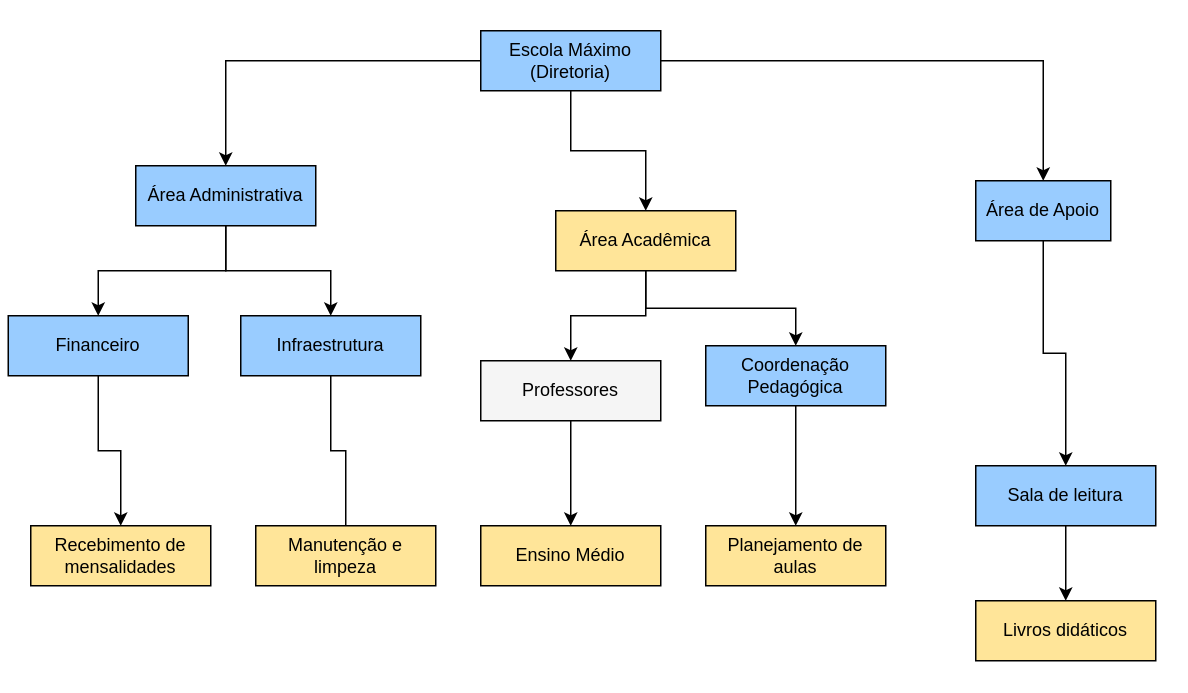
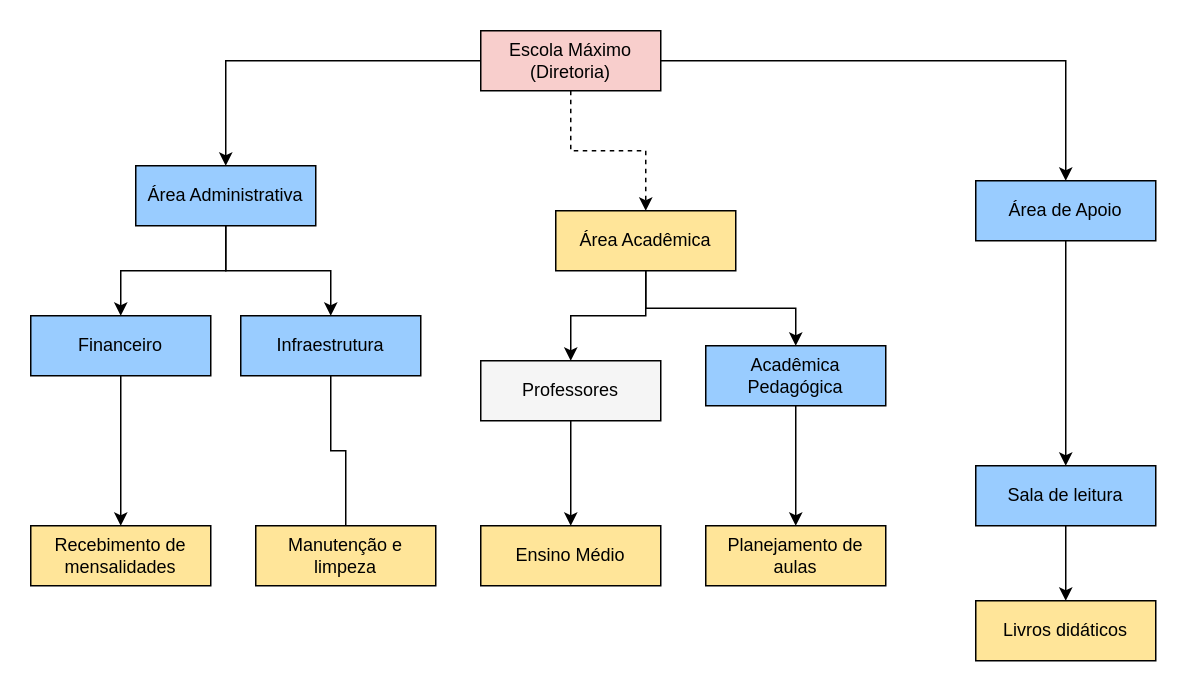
  <mxCell id="0" />
  <mxCell id="1" parent="0" />
  <mxCell id="2" style="edgeStyle=orthogonalEdgeStyle;rounded=0;orthogonalLoop=1;jettySize=auto;html=1;entryX=0.5;entryY=0;entryDx=0;entryDy=0;" edge="1" parent="1" source="5" target="13"><mxGeometry relative="1" as="geometry" /></mxCell>
- <mxCell id="3" style="edgeStyle=orthogonalEdgeStyle;rounded=0;orthogonalLoop=1;jettySize=auto;html=1;entryX=0.5;entryY=0;entryDx=0;entryDy=0;" edge="1" parent="1" source="5" target="11"><mxGeometry relative="1" as="geometry" /></mxCell>
+ <mxCell id="3" style="edgeStyle=orthogonalEdgeStyle;rounded=0;orthogonalLoop=1;jettySize=auto;html=1;entryX=0.5;entryY=0;entryDx=0;entryDy=0;dashed=1;" edge="1" parent="1" source="5" target="11"><mxGeometry relative="1" as="geometry" /></mxCell>
  <mxCell id="4" style="edgeStyle=orthogonalEdgeStyle;rounded=0;orthogonalLoop=1;jettySize=auto;html=1;entryX=0.5;entryY=0;entryDx=0;entryDy=0;" edge="1" parent="1" source="5" target="8"><mxGeometry relative="1" as="geometry" /></mxCell>
- <mxCell id="5" value="Escola Máximo (Diretoria)" style="rounded=0;whiteSpace=wrap;html=1;fillColor=#99CCFF;" vertex="1" parent="1"><mxGeometry x="320" y="20" width="120" height="40" as="geometry" /></mxCell>
+ <mxCell id="5" value="Escola Máximo (Diretoria)" style="rounded=0;whiteSpace=wrap;html=1;fillColor=#f8cecc;" vertex="1" parent="1"><mxGeometry x="320" y="20" width="120" height="40" as="geometry" /></mxCell>
  <mxCell id="6" style="edgeStyle=orthogonalEdgeStyle;rounded=0;orthogonalLoop=1;jettySize=auto;html=1;entryX=0.5;entryY=0;entryDx=0;entryDy=0;" edge="1" parent="1" source="8" target="17"><mxGeometry relative="1" as="geometry" /></mxCell>
  <mxCell id="7" style="edgeStyle=orthogonalEdgeStyle;rounded=0;orthogonalLoop=1;jettySize=auto;html=1;entryX=0.5;entryY=0;entryDx=0;entryDy=0;" edge="1" parent="1" source="8" target="15"><mxGeometry relative="1" as="geometry" /></mxCell>
  <mxCell id="8" value="Área Administrativa" style="rounded=0;whiteSpace=wrap;html=1;fillColor=#99CCFF;" vertex="1" parent="1"><mxGeometry x="90" y="110" width="120" height="40" as="geometry" /></mxCell>
  <mxCell id="9" style="edgeStyle=orthogonalEdgeStyle;rounded=0;orthogonalLoop=1;jettySize=auto;html=1;entryX=0.5;entryY=0;entryDx=0;entryDy=0;" edge="1" parent="1" source="11" target="21"><mxGeometry relative="1" as="geometry" /></mxCell>
  <mxCell id="10" style="edgeStyle=orthogonalEdgeStyle;rounded=0;orthogonalLoop=1;jettySize=auto;html=1;entryX=0.5;entryY=0;entryDx=0;entryDy=0;" edge="1" parent="1" source="11" target="23"><mxGeometry relative="1" as="geometry" /></mxCell>
  <mxCell id="11" value="Área Acadêmica" style="rounded=0;whiteSpace=wrap;html=1;fillColor=#ffe599;" vertex="1" parent="1"><mxGeometry x="370" y="140" width="120" height="40" as="geometry" /></mxCell>
  <mxCell id="12" style="edgeStyle=orthogonalEdgeStyle;rounded=0;orthogonalLoop=1;jettySize=auto;html=1;entryX=0.5;entryY=0;entryDx=0;entryDy=0;" edge="1" parent="1" source="13" target="25"><mxGeometry relative="1" as="geometry" /></mxCell>
- <mxCell id="13" value="Área de Apoio" style="rounded=0;whiteSpace=wrap;html=1;fillColor=#99CCFF;" vertex="1" parent="1"><mxGeometry x="650" y="120" width="90" height="40" as="geometry" /></mxCell>
+ <mxCell id="13" value="Área de Apoio" style="rounded=0;whiteSpace=wrap;html=1;fillColor=#99CCFF;" vertex="1" parent="1"><mxGeometry x="650" y="120" width="120" height="40" as="geometry" /></mxCell>
  <mxCell id="14" style="edgeStyle=orthogonalEdgeStyle;rounded=0;orthogonalLoop=1;jettySize=auto;html=1;entryX=0.5;entryY=0;entryDx=0;entryDy=0;" edge="1" parent="1" source="15" target="18"><mxGeometry relative="1" as="geometry" /></mxCell>
- <mxCell id="15" value="Financeiro" style="rounded=0;whiteSpace=wrap;html=1;fillColor=#99CCFF;" vertex="1" parent="1"><mxGeometry x="5" y="210" width="120" height="40" as="geometry" /></mxCell>
+ <mxCell id="15" value="Financeiro" style="rounded=0;whiteSpace=wrap;html=1;fillColor=#99CCFF;" vertex="1" parent="1"><mxGeometry x="20" y="210" width="120" height="40" as="geometry" /></mxCell>
  <mxCell id="16" style="edgeStyle=orthogonalEdgeStyle;rounded=0;orthogonalLoop=1;jettySize=auto;html=1;entryX=0.5;entryY=0;entryDx=0;entryDy=0;endArrow=none;" edge="1" parent="1" source="17" target="19"><mxGeometry relative="1" as="geometry" /></mxCell>
  <mxCell id="17" value="Infraestrutura" style="rounded=0;whiteSpace=wrap;html=1;fillColor=#99CCFF;" vertex="1" parent="1"><mxGeometry x="160" y="210" width="120" height="40" as="geometry" /></mxCell>
  <mxCell id="18" value="Recebimento de mensalidades" style="rounded=0;whiteSpace=wrap;html=1;fillColor=#FFE599;" vertex="1" parent="1"><mxGeometry x="20" y="350" width="120" height="40" as="geometry" /></mxCell>
  <mxCell id="19" value="Manutenção e limpeza" style="rounded=0;whiteSpace=wrap;html=1;fillColor=#FFE599;" vertex="1" parent="1"><mxGeometry x="170" y="350" width="120" height="40" as="geometry" /></mxCell>
  <mxCell id="20" value="" style="edgeStyle=orthogonalEdgeStyle;rounded=0;orthogonalLoop=1;jettySize=auto;html=1;" edge="1" parent="1" source="21"><mxGeometry relative="1" as="geometry"><mxPoint x="380" y="350" as="targetPoint" /></mxGeometry></mxCell>
  <mxCell id="21" value="Professores" style="rounded=0;whiteSpace=wrap;html=1;fillColor=#f5f5f5;" vertex="1" parent="1"><mxGeometry x="320" y="240" width="120" height="40" as="geometry" /></mxCell>
  <mxCell id="22" style="edgeStyle=orthogonalEdgeStyle;rounded=0;orthogonalLoop=1;jettySize=auto;html=1;entryX=0.5;entryY=0;entryDx=0;entryDy=0;" edge="1" parent="1" source="23" target="27"><mxGeometry relative="1" as="geometry" /></mxCell>
- <mxCell id="23" value="Coordenação Pedagógica" style="rounded=0;whiteSpace=wrap;html=1;fillColor=#99CCFF;" vertex="1" parent="1"><mxGeometry x="470" y="230" width="120" height="40" as="geometry" /></mxCell>
+ <mxCell id="23" value="Acadêmica Pedagógica" style="rounded=0;whiteSpace=wrap;html=1;fillColor=#99CCFF;" vertex="1" parent="1"><mxGeometry x="470" y="230" width="120" height="40" as="geometry" /></mxCell>
  <mxCell id="24" style="edgeStyle=orthogonalEdgeStyle;rounded=0;orthogonalLoop=1;jettySize=auto;html=1;" edge="1" parent="1" source="25"><mxGeometry relative="1" as="geometry"><mxPoint x="710" y="400" as="targetPoint" /></mxGeometry></mxCell>
  <mxCell id="25" value="Sala de leitura" style="rounded=0;whiteSpace=wrap;html=1;fillColor=#99CCFF;" vertex="1" parent="1"><mxGeometry x="650" y="310" width="120" height="40" as="geometry" /></mxCell>
  <mxCell id="26" value="Ensino Médio" style="rounded=0;whiteSpace=wrap;html=1;fillColor=#FFE599;" vertex="1" parent="1"><mxGeometry x="320" y="350" width="120" height="40" as="geometry" /></mxCell>
  <mxCell id="27" value="Planejamento de aulas" style="rounded=0;whiteSpace=wrap;html=1;fillColor=#FFE599;" vertex="1" parent="1"><mxGeometry x="470" y="350" width="120" height="40" as="geometry" /></mxCell>
  <mxCell id="28" value="Livros didáticos" style="rounded=0;whiteSpace=wrap;html=1;fillColor=#FFE599;" vertex="1" parent="1"><mxGeometry x="650" y="400" width="120" height="40" as="geometry" /></mxCell>
